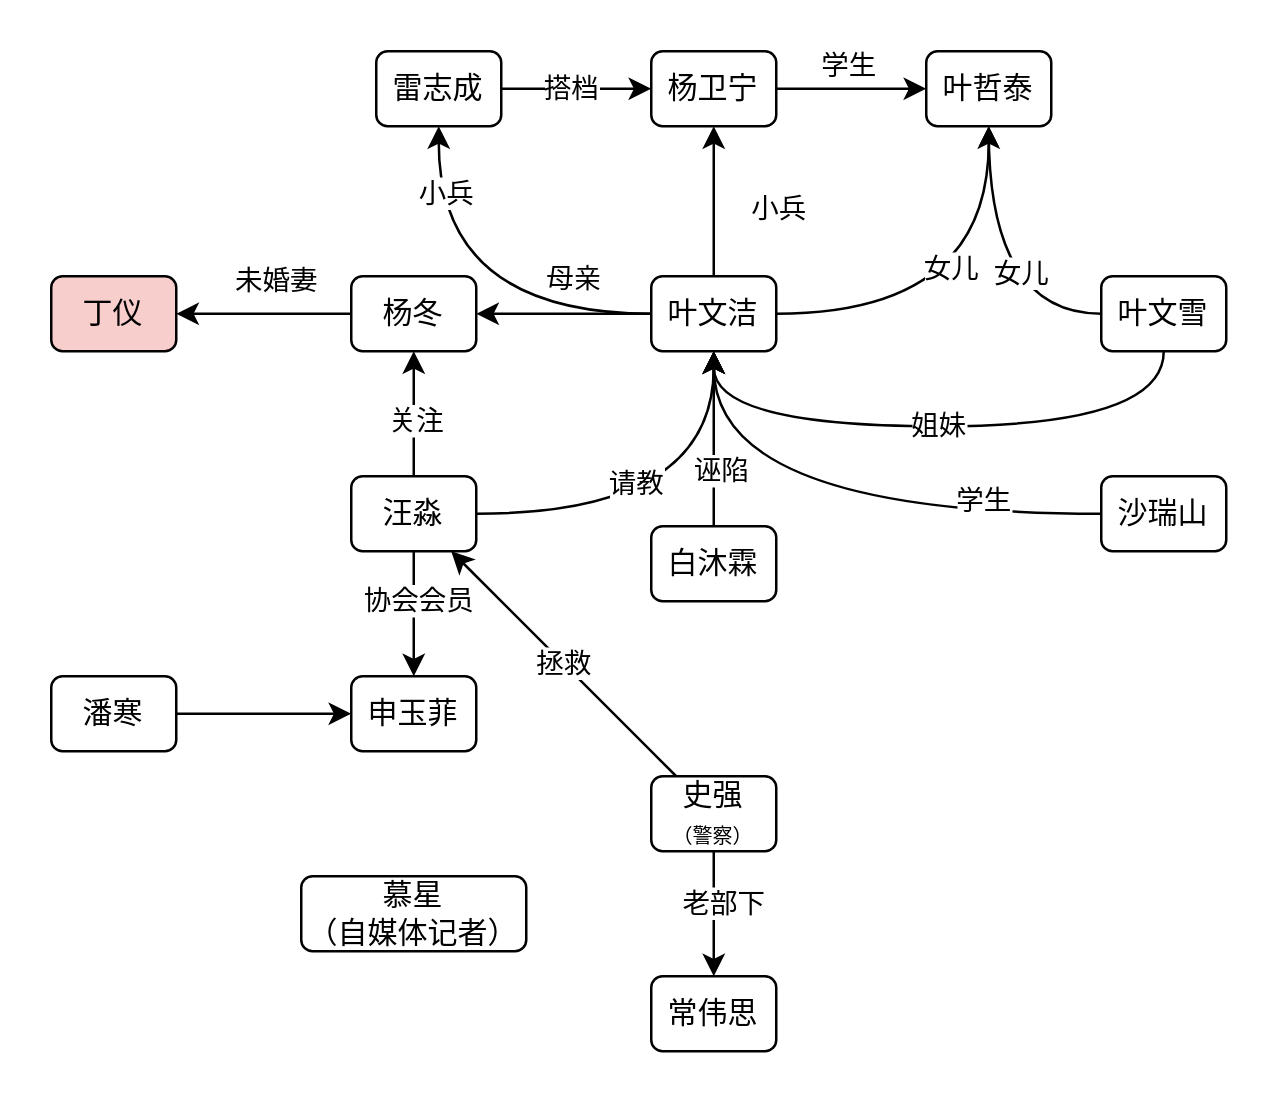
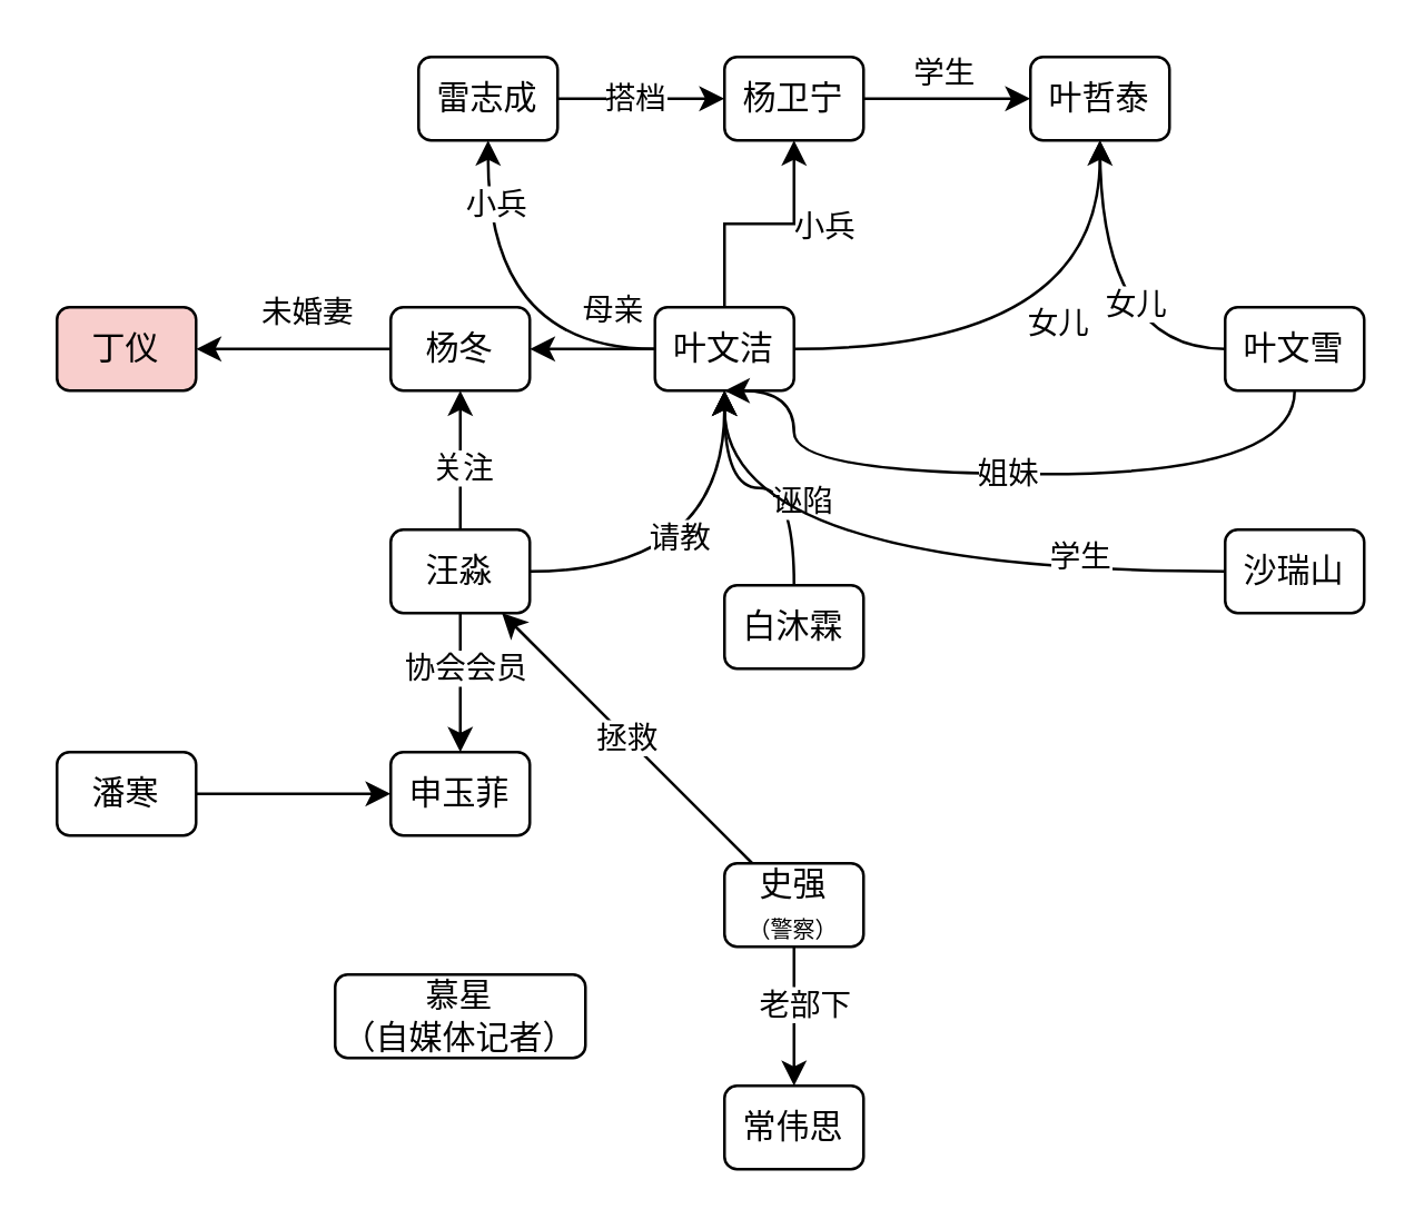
  <mxCell id="0" />
  <mxCell id="1" parent="0" />
  <mxCell id="2" style="edgeStyle=orthogonalEdgeStyle;curved=1;rounded=0;orthogonalLoop=1;jettySize=auto;html=1;" edge="1" parent="1" source="4" target="18"><mxGeometry relative="1" as="geometry" /></mxCell>
  <mxCell id="3" value="未婚妻" style="edgeLabel;html=1;align=center;verticalAlign=middle;resizable=0;points=[];" vertex="1" connectable="0" parent="2"><mxGeometry x="-0.286" y="3" relative="1" as="geometry"><mxPoint x="-6" y="-17" as="offset" /></mxGeometry></mxCell>
  <mxCell id="4" value="杨冬" style="rounded=1;whiteSpace=wrap;html=1;" vertex="1" parent="1"><mxGeometry x="140" y="110" width="50" height="30" as="geometry" /></mxCell>
  <mxCell id="5" style="edgeStyle=orthogonalEdgeStyle;rounded=0;orthogonalLoop=1;jettySize=auto;html=1;" edge="1" parent="1" source="13" target="4"><mxGeometry relative="1" as="geometry" /></mxCell>
  <mxCell id="6" value="母亲" style="edgeLabel;html=1;align=center;verticalAlign=middle;resizable=0;points=[];" vertex="1" connectable="0" parent="5"><mxGeometry x="0.314" y="1" relative="1" as="geometry"><mxPoint x="14" y="-16" as="offset" /></mxGeometry></mxCell>
  <mxCell id="7" style="edgeStyle=orthogonalEdgeStyle;rounded=0;orthogonalLoop=1;jettySize=auto;html=1;" edge="1" parent="1" source="13" target="16"><mxGeometry relative="1" as="geometry" /></mxCell>
  <mxCell id="8" value="小兵" style="edgeLabel;html=1;align=center;verticalAlign=middle;resizable=0;points=[];" vertex="1" connectable="0" parent="7"><mxGeometry x="-0.067" relative="1" as="geometry"><mxPoint x="25" as="offset" /></mxGeometry></mxCell>
  <mxCell id="9" style="edgeStyle=orthogonalEdgeStyle;rounded=0;orthogonalLoop=1;jettySize=auto;html=1;entryX=0.5;entryY=1;entryDx=0;entryDy=0;curved=1;" edge="1" parent="1" source="13" target="17"><mxGeometry relative="1" as="geometry" /></mxCell>
  <mxCell id="10" value="女儿" style="edgeLabel;html=1;align=center;verticalAlign=middle;resizable=0;points=[];" vertex="1" connectable="0" parent="9"><mxGeometry x="0.3" y="16" relative="1" as="geometry"><mxPoint as="offset" /></mxGeometry></mxCell>
  <mxCell id="11" style="edgeStyle=orthogonalEdgeStyle;curved=1;rounded=0;orthogonalLoop=1;jettySize=auto;html=1;entryX=0.5;entryY=1;entryDx=0;entryDy=0;" edge="1" parent="1" source="13" target="32"><mxGeometry relative="1" as="geometry" /></mxCell>
  <mxCell id="12" value="小兵" style="edgeLabel;html=1;align=center;verticalAlign=middle;resizable=0;points=[];" vertex="1" connectable="0" parent="11"><mxGeometry x="0.677" y="-2" relative="1" as="geometry"><mxPoint as="offset" /></mxGeometry></mxCell>
- <mxCell id="13" value="叶文洁" style="rounded=1;whiteSpace=wrap;html=1;" vertex="1" parent="1"><mxGeometry x="260" y="110" width="50" height="30" as="geometry" /></mxCell>
+ <mxCell id="13" value="叶文洁" style="rounded=1;whiteSpace=wrap;html=1;" vertex="1" parent="1"><mxGeometry x="235" y="110" width="50" height="30" as="geometry" /></mxCell>
  <mxCell id="14" style="edgeStyle=orthogonalEdgeStyle;rounded=0;orthogonalLoop=1;jettySize=auto;html=1;" edge="1" parent="1" source="16" target="17"><mxGeometry relative="1" as="geometry" /></mxCell>
  <mxCell id="15" value="学生" style="edgeLabel;html=1;align=center;verticalAlign=middle;resizable=0;points=[];" vertex="1" connectable="0" parent="14"><mxGeometry x="-0.067" y="1" relative="1" as="geometry"><mxPoint y="-9" as="offset" /></mxGeometry></mxCell>
  <mxCell id="16" value="杨卫宁" style="rounded=1;whiteSpace=wrap;html=1;" vertex="1" parent="1"><mxGeometry x="260" y="20" width="50" height="30" as="geometry" /></mxCell>
  <mxCell id="17" value="叶哲泰" style="rounded=1;whiteSpace=wrap;html=1;" vertex="1" parent="1"><mxGeometry x="370" y="20" width="50" height="30" as="geometry" /></mxCell>
  <mxCell id="18" value="丁仪" style="rounded=1;whiteSpace=wrap;html=1;fillColor=#f8cecc;" vertex="1" parent="1"><mxGeometry x="20" y="110" width="50" height="30" as="geometry" /></mxCell>
  <mxCell id="19" style="edgeStyle=orthogonalEdgeStyle;curved=1;rounded=0;orthogonalLoop=1;jettySize=auto;html=1;" edge="1" parent="1" source="25" target="4"><mxGeometry relative="1" as="geometry" /></mxCell>
  <mxCell id="20" value="关注" style="edgeLabel;html=1;align=center;verticalAlign=middle;resizable=0;points=[];" vertex="1" connectable="0" parent="19"><mxGeometry x="-0.08" relative="1" as="geometry"><mxPoint as="offset" /></mxGeometry></mxCell>
  <mxCell id="21" style="edgeStyle=orthogonalEdgeStyle;curved=1;rounded=0;orthogonalLoop=1;jettySize=auto;html=1;" edge="1" parent="1" source="25" target="13"><mxGeometry relative="1" as="geometry" /></mxCell>
  <mxCell id="22" value="请教" style="edgeLabel;html=1;align=center;verticalAlign=middle;resizable=0;points=[];" vertex="1" connectable="0" parent="21"><mxGeometry x="-0.212" y="13" relative="1" as="geometry"><mxPoint as="offset" /></mxGeometry></mxCell>
  <mxCell id="23" style="edgeStyle=orthogonalEdgeStyle;curved=1;rounded=0;orthogonalLoop=1;jettySize=auto;html=1;entryX=0.5;entryY=0;entryDx=0;entryDy=0;" edge="1" parent="1" source="25" target="33"><mxGeometry relative="1" as="geometry" /></mxCell>
  <mxCell id="24" value="协会会员" style="edgeLabel;html=1;align=center;verticalAlign=middle;resizable=0;points=[];" vertex="1" connectable="0" parent="23"><mxGeometry x="-0.25" y="1" relative="1" as="geometry"><mxPoint as="offset" /></mxGeometry></mxCell>
  <mxCell id="25" value="汪淼" style="rounded=1;whiteSpace=wrap;html=1;" vertex="1" parent="1"><mxGeometry x="140" y="190" width="50" height="30" as="geometry" /></mxCell>
  <mxCell id="26" style="edgeStyle=orthogonalEdgeStyle;curved=1;rounded=0;orthogonalLoop=1;jettySize=auto;html=1;endArrow=open;" edge="1" parent="1" source="29" target="17"><mxGeometry relative="1" as="geometry" /></mxCell>
  <mxCell id="27" value="女儿" style="edgeLabel;html=1;align=center;verticalAlign=middle;resizable=0;points=[];" vertex="1" connectable="0" parent="26"><mxGeometry x="0.033" y="-12" relative="1" as="geometry"><mxPoint as="offset" /></mxGeometry></mxCell>
  <mxCell id="28" value="姐妹" style="edgeStyle=orthogonalEdgeStyle;curved=1;rounded=0;orthogonalLoop=1;jettySize=auto;html=1;entryX=0.5;entryY=1;entryDx=0;entryDy=0;" edge="1" parent="1" source="29" target="13"><mxGeometry relative="1" as="geometry"><Array as="points"><mxPoint x="465" y="170" /><mxPoint x="285" y="170" /></Array></mxGeometry></mxCell>
  <mxCell id="29" value="叶文雪" style="rounded=1;whiteSpace=wrap;html=1;" vertex="1" parent="1"><mxGeometry x="440" y="110" width="50" height="30" as="geometry" /></mxCell>
  <mxCell id="30" style="edgeStyle=orthogonalEdgeStyle;curved=1;rounded=0;orthogonalLoop=1;jettySize=auto;html=1;entryX=0;entryY=0.5;entryDx=0;entryDy=0;" edge="1" parent="1" source="32" target="16"><mxGeometry relative="1" as="geometry" /></mxCell>
  <mxCell id="31" value="搭档" style="edgeLabel;html=1;align=center;verticalAlign=middle;resizable=0;points=[];" vertex="1" connectable="0" parent="30"><mxGeometry x="-0.1" y="1" relative="1" as="geometry"><mxPoint as="offset" /></mxGeometry></mxCell>
  <mxCell id="32" value="雷志成" style="rounded=1;whiteSpace=wrap;html=1;" vertex="1" parent="1"><mxGeometry x="150" y="20" width="50" height="30" as="geometry" /></mxCell>
  <mxCell id="33" value="申玉菲" style="rounded=1;whiteSpace=wrap;html=1;" vertex="1" parent="1"><mxGeometry x="140" y="270" width="50" height="30" as="geometry" /></mxCell>
  <mxCell id="34" style="edgeStyle=orthogonalEdgeStyle;curved=1;rounded=0;orthogonalLoop=1;jettySize=auto;html=1;entryX=0.5;entryY=1;entryDx=0;entryDy=0;" edge="1" parent="1" source="36" target="13"><mxGeometry relative="1" as="geometry" /></mxCell>
  <mxCell id="35" value="诬陷" style="edgeLabel;html=1;align=center;verticalAlign=middle;resizable=0;points=[];" vertex="1" connectable="0" parent="34"><mxGeometry x="-0.343" y="-2" relative="1" as="geometry"><mxPoint as="offset" /></mxGeometry></mxCell>
  <mxCell id="36" value="白沐霖" style="rounded=1;whiteSpace=wrap;html=1;" vertex="1" parent="1"><mxGeometry x="260" y="210" width="50" height="30" as="geometry" /></mxCell>
  <mxCell id="37" style="edgeStyle=orthogonalEdgeStyle;curved=1;rounded=0;orthogonalLoop=1;jettySize=auto;html=1;entryX=0.5;entryY=1;entryDx=0;entryDy=0;" edge="1" parent="1" source="39" target="13"><mxGeometry relative="1" as="geometry" /></mxCell>
  <mxCell id="38" value="学生" style="edgeLabel;html=1;align=center;verticalAlign=middle;resizable=0;points=[];" vertex="1" connectable="0" parent="37"><mxGeometry x="-0.565" y="-6" relative="1" as="geometry"><mxPoint as="offset" /></mxGeometry></mxCell>
  <mxCell id="39" value="沙瑞山" style="rounded=1;whiteSpace=wrap;html=1;" vertex="1" parent="1"><mxGeometry x="440" y="190" width="50" height="30" as="geometry" /></mxCell>
  <mxCell id="40" style="edgeStyle=orthogonalEdgeStyle;curved=1;rounded=0;orthogonalLoop=1;jettySize=auto;html=1;" edge="1" parent="1" source="41" target="33"><mxGeometry relative="1" as="geometry" /></mxCell>
  <mxCell id="41" value="潘寒" style="rounded=1;whiteSpace=wrap;html=1;" vertex="1" parent="1"><mxGeometry x="20" y="270" width="50" height="30" as="geometry" /></mxCell>
  <mxCell id="42" style="rounded=0;orthogonalLoop=1;jettySize=auto;html=1;" edge="1" parent="1" source="46" target="25"><mxGeometry relative="1" as="geometry"><mxPoint x="220" y="250" as="targetPoint" /></mxGeometry></mxCell>
  <mxCell id="43" value="拯救" style="edgeLabel;html=1;align=center;verticalAlign=middle;resizable=0;points=[];" vertex="1" connectable="0" parent="42"><mxGeometry relative="1" as="geometry"><mxPoint as="offset" /></mxGeometry></mxCell>
  <mxCell id="44" style="edgeStyle=none;rounded=0;orthogonalLoop=1;jettySize=auto;html=1;" edge="1" parent="1" source="46" target="47"><mxGeometry relative="1" as="geometry" /></mxCell>
  <mxCell id="45" value="老部下" style="edgeLabel;html=1;align=center;verticalAlign=middle;resizable=0;points=[];" vertex="1" connectable="0" parent="44"><mxGeometry x="-0.2" y="3" relative="1" as="geometry"><mxPoint as="offset" /></mxGeometry></mxCell>
  <mxCell id="46" value="史强&lt;br&gt;&lt;font style=&quot;font-size: 8px;&quot;&gt;（警察）&lt;/font&gt;" style="rounded=1;whiteSpace=wrap;html=1;" vertex="1" parent="1"><mxGeometry x="260" y="310" width="50" height="30" as="geometry" /></mxCell>
  <mxCell id="47" value="常伟思" style="rounded=1;whiteSpace=wrap;html=1;" vertex="1" parent="1"><mxGeometry x="260" y="390" width="50" height="30" as="geometry" /></mxCell>
  <mxCell id="48" value="慕星&lt;br&gt;（自媒体记者）" style="rounded=1;whiteSpace=wrap;html=1;" vertex="1" parent="1"><mxGeometry x="120" y="350" width="90" height="30" as="geometry" /></mxCell>
